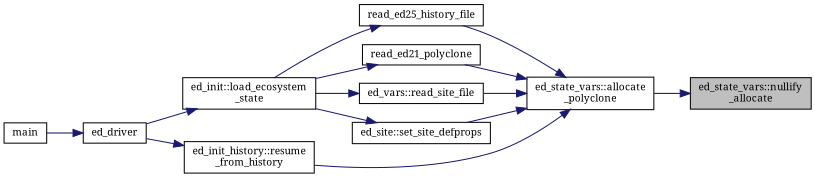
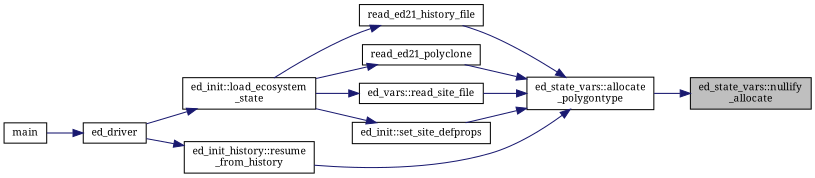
  digraph {
    fontname="Noto Serif"
    rankdir=RL
    node [color=black fillcolor=white fontname="Noto Serif" fontsize=10 shape=record style=filled]
    edge [color=midnightblue dir=back fontname="Noto Serif" fontsize=10 labelfontname=Helvetica labelfontsize=10 style=solid]
    n1 [fillcolor=grey75 fontcolor=black height=0.2 label="ed_state_vars::nullify\l_allocate" width=0.4]
-   n2 [height=0.2 label="ed_state_vars::allocate\l_polyclone" width=0.4]
-   n3 [height=0.2 label=read_ed25_history_file width=0.4]
+   n2 [height=0.2 label="ed_state_vars::allocate\l_polygontype" width=0.4]
+   n3 [height=0.2 label=read_ed21_history_file width=0.4]
    n4 [height=0.2 label=read_ed21_polyclone width=0.4]
    n5 [height=0.2 label="ed_vars::read_site_file" width=0.4]
    n6 [height=0.2 label="ed_init_history::resume\l_from_history" width=0.4]
-   n7 [height=0.2 label="ed_site::set_site_defprops" width=0.4]
+   n7 [height=0.2 label="ed_init::set_site_defprops" width=0.4]
    n8 [height=0.2 label="ed_init::load_ecosystem\l_state" width=0.4]
    n9 [height=0.2 label=ed_driver width=0.4]
    n10 [height=0.2 label=main width=0.4]
    n1 -> n2
    n2 -> n3
    n2 -> n4
    n2 -> n5
    n2 -> n6
    n2 -> n7
    n3 -> n8
    n4 -> n8
    n5 -> n8
    n6 -> n9
    n7 -> n8
    n8 -> n9
    n9 -> n10
  }
